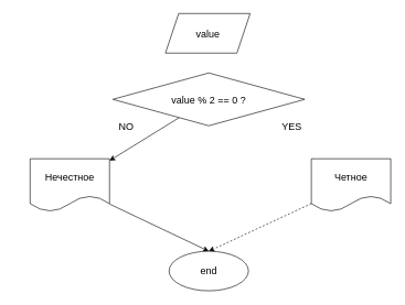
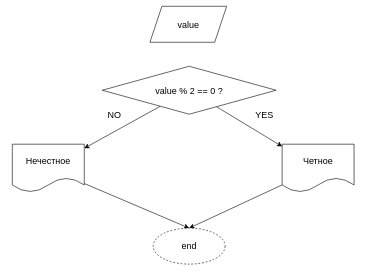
  <mxCell id="0" />
  <mxCell id="1" parent="0" />
- <mxCell id="2" value="value" style="shape=parallelogram;perimeter=parallelogramPerimeter;whiteSpace=wrap;html=1;fixedSize=1;fontSize=15;" vertex="1" parent="1"><mxGeometry x="249.5" y="20" width="128" height="60" as="geometry" /></mxCell>
+ <mxCell id="2" value="value" style="shape=parallelogram;perimeter=parallelogramPerimeter;whiteSpace=wrap;html=1;fixedSize=1;fontSize=15;" vertex="1" parent="1"><mxGeometry x="249.5" y="10" width="128" height="60" as="geometry" /></mxCell>
  <mxCell id="3" value="" style="edgeStyle=none;html=1;fontSize=15;" edge="1" parent="1" source="5" target="7"><mxGeometry relative="1" as="geometry" /></mxCell>
+ <mxCell id="4" value="" style="edgeStyle=none;html=1;fontSize=15;" edge="1" parent="1" source="5" target="9"><mxGeometry relative="1" as="geometry" /></mxCell>
  <mxCell id="5" value="value % 2 == 0 ?" style="rhombus;whiteSpace=wrap;html=1;fontSize=15;" vertex="1" parent="1"><mxGeometry x="170" y="110" width="290" height="80" as="geometry" /></mxCell>
  <mxCell id="6" style="edgeStyle=none;html=1;fontSize=15;entryX=0.5;entryY=0;entryDx=0;entryDy=0;" edge="1" parent="1" source="7" target="10"><mxGeometry relative="1" as="geometry"><mxPoint x="330" y="380" as="targetPoint" /></mxGeometry></mxCell>
- <mxCell id="7" value="&lt;span&gt;Нечестное&lt;/span&gt;" style="shape=document;whiteSpace=wrap;html=1;boundedLbl=1;fontSize=15;" vertex="1" parent="1"><mxGeometry x="45" y="240" width="120" height="80" as="geometry" /></mxCell>
- <mxCell id="8" style="edgeStyle=none;html=1;fontSize=15;entryX=0.5;entryY=0;entryDx=0;entryDy=0;dashed=1;" edge="1" parent="1" source="9" target="10"><mxGeometry relative="1" as="geometry"><mxPoint x="320" y="380" as="targetPoint" /></mxGeometry></mxCell>
+ <mxCell id="7" value="&lt;span&gt;Нечестное&lt;/span&gt;" style="shape=document;whiteSpace=wrap;html=1;boundedLbl=1;fontSize=15;" vertex="1" parent="1"><mxGeometry x="20" y="240" width="120" height="80" as="geometry" /></mxCell>
+ <mxCell id="8" style="edgeStyle=none;html=1;fontSize=15;entryX=0.5;entryY=0;entryDx=0;entryDy=0;" edge="1" parent="1" source="9" target="10"><mxGeometry relative="1" as="geometry"><mxPoint x="320" y="380" as="targetPoint" /></mxGeometry></mxCell>
  <mxCell id="9" value="Четное" style="shape=document;whiteSpace=wrap;html=1;boundedLbl=1;fontSize=15;" vertex="1" parent="1"><mxGeometry x="470" y="240" width="120" height="80" as="geometry" /></mxCell>
- <mxCell id="10" value="end" style="ellipse;whiteSpace=wrap;html=1;fontSize=15;" vertex="1" parent="1"><mxGeometry x="255" y="380" width="120" height="60" as="geometry" /></mxCell>
+ <mxCell id="10" value="end" style="ellipse;whiteSpace=wrap;html=1;fontSize=15;dashed=1;" vertex="1" parent="1"><mxGeometry x="255" y="380" width="120" height="60" as="geometry" /></mxCell>
  <mxCell id="11" value="NO" style="text;html=1;align=center;verticalAlign=middle;resizable=0;points=[];autosize=1;strokeColor=none;fillColor=none;fontSize=15;" vertex="1" parent="1"><mxGeometry x="170" y="180" width="40" height="20" as="geometry" /></mxCell>
  <mxCell id="12" value="YES" style="text;html=1;align=center;verticalAlign=middle;resizable=0;points=[];autosize=1;strokeColor=none;fillColor=none;fontSize=15;" vertex="1" parent="1"><mxGeometry x="415" y="180" width="50" height="20" as="geometry" /></mxCell>
